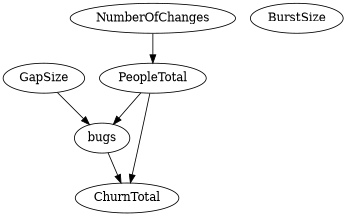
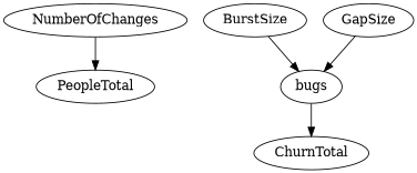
  digraph {
    PeopleTotal
    ChurnTotal
    bugs
    NumberOfChanges
    BurstSize
    GapSize
-   PeopleTotal -> ChurnTotal
-   PeopleTotal -> bugs
+   BurstSize -> bugs
    bugs -> ChurnTotal
    NumberOfChanges -> PeopleTotal
    GapSize -> bugs
  }
